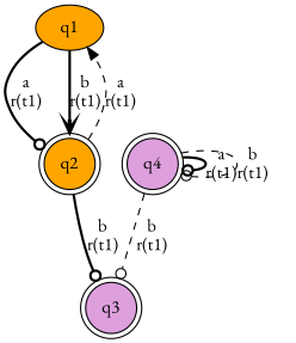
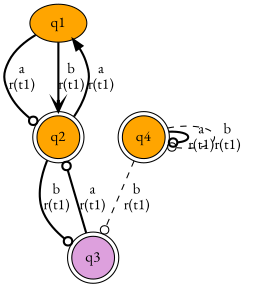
  digraph {
    fontname="EB Garamond"
    node [fillcolor=orange fontname="EB Garamond" style=filled shape=doublecircle]
    edge [arrowhead=odot fontname="EB Garamond" style=bold]
    n1 [label=q1 shape=""]
    n2 [label=q2]
    n3 [fillcolor=plum label=q3]
-   n4 [fillcolor=plum label=q4]
+   n4 [label=q4]
    n1 -> n2 [label="a\nr(t1)\n"]
    n1 -> n2 [arrowhead=vee label="b\nr(t1)\n"]
-   n2 -> n1 [arrowhead=normal label="a\nr(t1)\n" style=dashed]
+   n2 -> n1 [arrowhead=normal label="a\nr(t1)\n"]
    n2 -> n3 [label="b\nr(t1)\n"]
+   n3 -> n2 [label="a\nr(t1)\n"]
    n4 -> n3 [label="b\nr(t1)\n" style=dashed]
    n4 -> n4 [label="a\nr(t1)\n"]
    n4 -> n4 [label="b\nr(t1)\n" style=dashed]
  }
